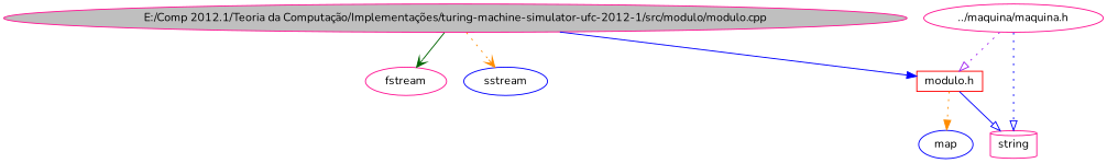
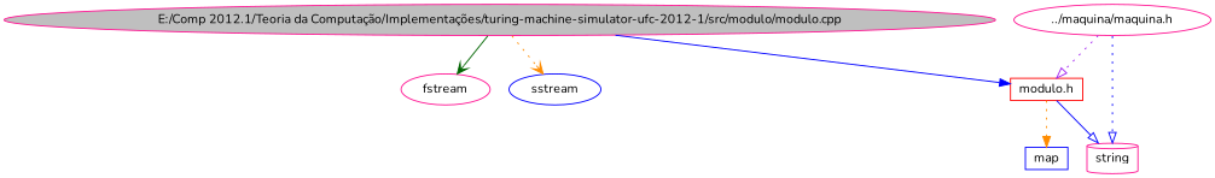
  digraph {
    fontname=Nunito
    node [color=deeppink fillcolor=white fontname=Nunito fontsize=12 shape=ellipse style=filled]
    edge [arrowhead=onormal color=blue fontname=Nunito fontsize=12 labelfontname=Helvetica labelfontsize=12 style=dotted]
    n1 [fillcolor=grey75 fontcolor=black height=0.2 label="E:/Comp 2012.1/Teoria da Computação/Implementações/turing-machine-simulator-ufc-2012-1/src/modulo/modulo.cpp" width=0.4]
    n2 [height=0.2 label=fstream width=0.4]
    n3 [color=blue height=0.2 label=sstream width=0.4]
    n4 [color=red height=0.2 label="modulo.h" shape=box width=0.4]
    n5 [height=0.2 label=string shape=cylinder width=0.4]
-   n6 [color=blue height=0.2 label=map width=0.4]
+   n6 [color=blue height=0.2 label=map shape=box width=0.4]
    n7 [height=0.2 label="../maquina/maquina.h" width=0.4]
    n1 -> n2 [arrowhead=vee color=darkgreen style=solid]
    n1 -> n3 [arrowhead=vee color=darkorange]
    n1 -> n4 [arrowhead=normal style=solid]
    n4 -> n5 [style=solid]
    n4 -> n6 [arrowhead=normal color=darkorange]
    n7 -> n4 [color=purple]
    n7 -> n5
  }
